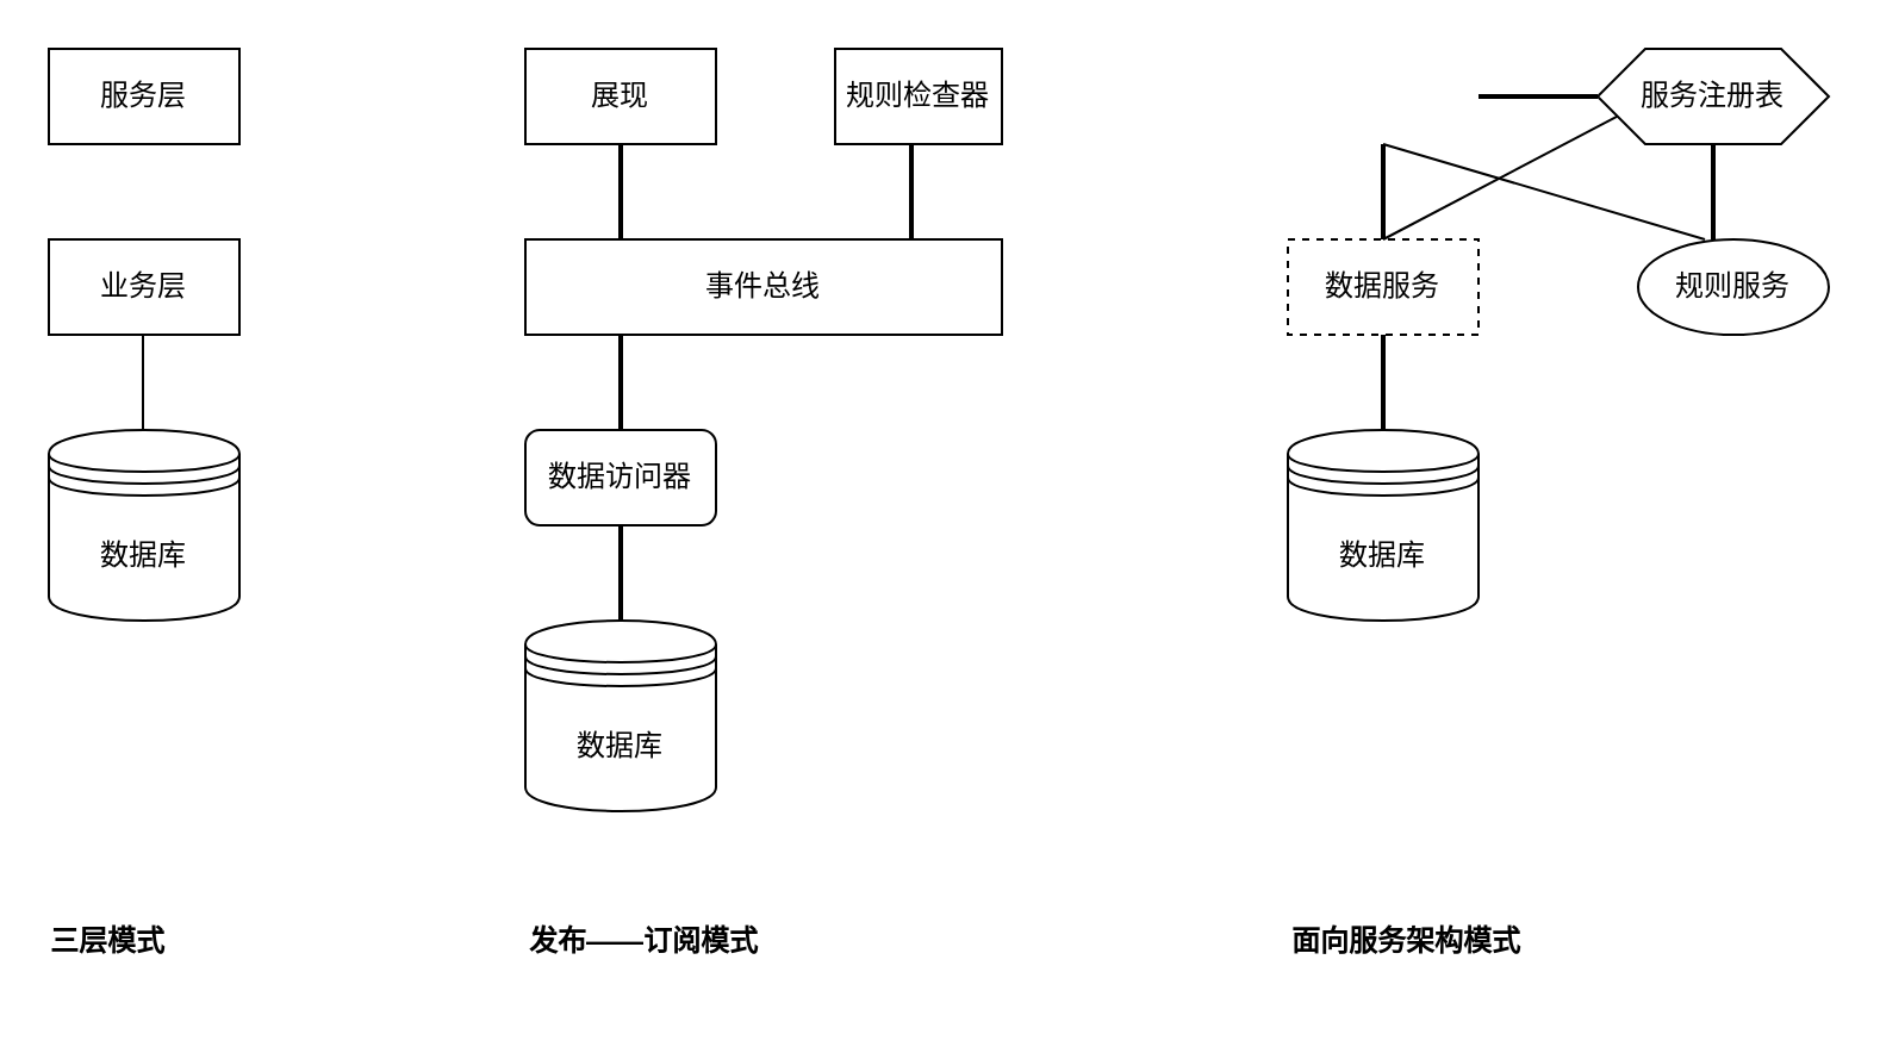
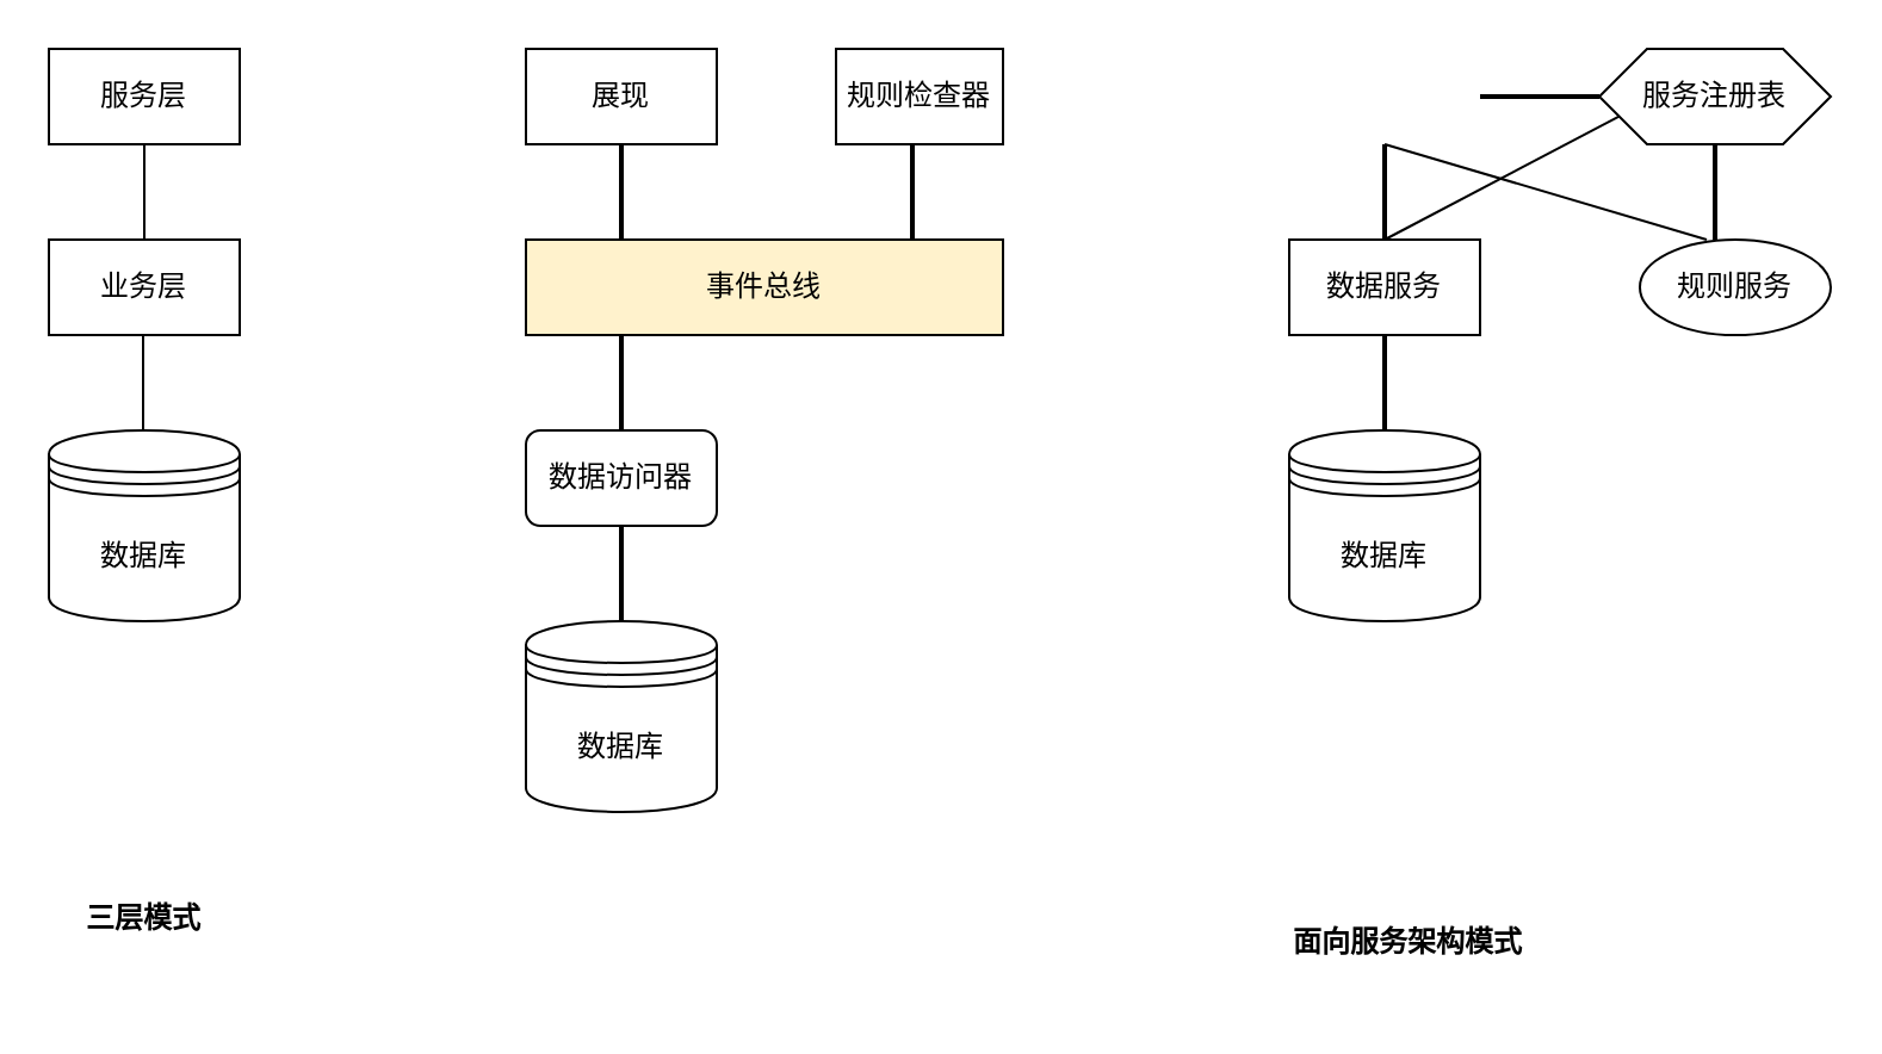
  <mxCell id="0" />
  <mxCell id="1" parent="0" />
  <mxCell id="2" value="" style="group" parent="1" vertex="1" connectable="0"><mxGeometry x="20" y="20" width="80" height="390" as="geometry" /></mxCell>
  <mxCell id="3" value="" style="group" parent="2" vertex="1" connectable="0"><mxGeometry width="80" height="320" as="geometry" /></mxCell>
  <mxCell id="4" value="" style="group" parent="3" vertex="1" connectable="0"><mxGeometry width="80" height="270" as="geometry" /></mxCell>
  <mxCell id="5" value="服务层" style="rounded=0;whiteSpace=wrap;html=1;" parent="4" vertex="1"><mxGeometry width="80" height="40" as="geometry" /></mxCell>
  <mxCell id="6" value="业务层" style="rounded=0;whiteSpace=wrap;html=1;" parent="4" vertex="1"><mxGeometry y="80" width="80" height="40" as="geometry" /></mxCell>
+ <mxCell id="7" value="" style="endArrow=none;html=1;exitX=0.5;exitY=0;exitDx=0;exitDy=0;entryX=0.5;entryY=1;entryDx=0;entryDy=0;" parent="4" source="6" target="5" edge="1"><mxGeometry width="50" height="50" relative="1" as="geometry"><mxPoint x="10" y="90" as="sourcePoint" /><mxPoint x="60" y="40" as="targetPoint" /></mxGeometry></mxCell>
  <mxCell id="8" value="" style="endArrow=none;html=1;exitX=0.5;exitY=0;exitDx=0;exitDy=0;entryX=0.5;entryY=1;entryDx=0;entryDy=0;" parent="4" edge="1"><mxGeometry width="50" height="50" relative="1" as="geometry"><mxPoint x="39.5" y="160" as="sourcePoint" /><mxPoint x="39.5" y="120" as="targetPoint" /></mxGeometry></mxCell>
  <mxCell id="9" value="数据库" style="shape=datastore;whiteSpace=wrap;html=1;" parent="4" vertex="1"><mxGeometry y="160" width="80" height="80" as="geometry" /></mxCell>
- <mxCell id="10" value="&lt;b&gt;三层模式&lt;/b&gt;" style="text;html=1;strokeColor=none;fillColor=none;align=center;verticalAlign=middle;whiteSpace=wrap;rounded=0;" parent="2" vertex="1"><mxGeometry y="360" width="50" height="30" as="geometry" /></mxCell>
+ <mxCell id="10" value="&lt;b&gt;三层模式&lt;/b&gt;" style="text;html=1;strokeColor=none;fillColor=none;align=center;verticalAlign=middle;whiteSpace=wrap;rounded=0;" parent="2" vertex="1"><mxGeometry x="15" y="350" width="50" height="30" as="geometry" /></mxCell>
  <mxCell id="11" value="" style="group" parent="1" vertex="1" connectable="0"><mxGeometry x="220" y="20" width="200" height="400" as="geometry" /></mxCell>
  <mxCell id="12" value="展现" style="rounded=0;whiteSpace=wrap;html=1;" parent="11" vertex="1"><mxGeometry width="80" height="40" as="geometry" /></mxCell>
  <mxCell id="13" value="规则检查器" style="rounded=0;whiteSpace=wrap;html=1;" parent="11" vertex="1"><mxGeometry x="130" width="70" height="40" as="geometry" /></mxCell>
- <mxCell id="14" value="事件总线" style="rounded=0;whiteSpace=wrap;html=1;" parent="11" vertex="1"><mxGeometry y="80" width="200" height="40" as="geometry" /></mxCell>
+ <mxCell id="14" value="事件总线" style="rounded=0;whiteSpace=wrap;html=1;fillColor=#fff2cc;" parent="11" vertex="1"><mxGeometry y="80" width="200" height="40" as="geometry" /></mxCell>
  <mxCell id="15" value="数据访问器" style="whiteSpace=wrap;html=1;rounded=1;" parent="11" vertex="1"><mxGeometry y="160" width="80" height="40" as="geometry" /></mxCell>
  <mxCell id="16" value="数据库" style="shape=datastore;whiteSpace=wrap;html=1;" parent="11" vertex="1"><mxGeometry y="240" width="80" height="80" as="geometry" /></mxCell>
- <mxCell id="17" value="&lt;b&gt;发布——订阅模式&lt;/b&gt;" style="text;html=1;strokeColor=none;fillColor=none;align=center;verticalAlign=middle;whiteSpace=wrap;rounded=0;" parent="11" vertex="1"><mxGeometry y="360" width="100" height="30" as="geometry" /></mxCell>
  <mxCell id="18" value="" style="line;strokeWidth=2;direction=south;html=1;" parent="11" vertex="1"><mxGeometry x="35" y="40" width="10" height="40" as="geometry" /></mxCell>
  <mxCell id="19" value="" style="line;strokeWidth=2;direction=south;html=1;" parent="11" vertex="1"><mxGeometry x="157" y="40" width="10" height="40" as="geometry" /></mxCell>
  <mxCell id="20" value="" style="line;strokeWidth=2;direction=south;html=1;" parent="11" vertex="1"><mxGeometry x="35" y="120" width="10" height="40" as="geometry" /></mxCell>
  <mxCell id="21" value="" style="line;strokeWidth=2;direction=south;html=1;" parent="11" vertex="1"><mxGeometry x="35" y="200" width="10" height="40" as="geometry" /></mxCell>
  <mxCell id="22" value="" style="group" vertex="1" connectable="0" parent="1"><mxGeometry x="540" y="20" width="227" height="390" as="geometry" /></mxCell>
  <mxCell id="23" value="数据库" style="shape=datastore;whiteSpace=wrap;html=1;" vertex="1" parent="22"><mxGeometry y="160" width="80" height="80" as="geometry" /></mxCell>
  <mxCell id="24" value="服务注册表" style="shape=hexagon;perimeter=hexagonPerimeter2;whiteSpace=wrap;html=1;fixedSize=1;" vertex="1" parent="22"><mxGeometry x="130" width="97" height="40" as="geometry" /></mxCell>
- <mxCell id="25" value="数据服务" style="rounded=0;whiteSpace=wrap;html=1;dashed=1;" vertex="1" parent="22"><mxGeometry y="80" width="80" height="40" as="geometry" /></mxCell>
+ <mxCell id="25" value="数据服务" style="rounded=0;whiteSpace=wrap;html=1;" vertex="1" parent="22"><mxGeometry y="80" width="80" height="40" as="geometry" /></mxCell>
  <mxCell id="26" value="规则服务" style="ellipse;whiteSpace=wrap;html=1;" vertex="1" parent="22"><mxGeometry x="147" y="80" width="80" height="40" as="geometry" /></mxCell>
  <mxCell id="27" value="" style="line;strokeWidth=2;direction=south;html=1;" vertex="1" parent="22"><mxGeometry x="35" y="40" width="10" height="40" as="geometry" /></mxCell>
  <mxCell id="28" value="" style="line;strokeWidth=2;direction=south;html=1;" vertex="1" parent="22"><mxGeometry x="35" y="120" width="10" height="40" as="geometry" /></mxCell>
  <mxCell id="29" value="" style="line;strokeWidth=2;direction=south;html=1;" vertex="1" parent="22"><mxGeometry x="173.5" y="40" width="10" height="40" as="geometry" /></mxCell>
  <mxCell id="30" value="" style="line;strokeWidth=2;html=1;" vertex="1" parent="22"><mxGeometry x="80" y="15" width="50" height="10" as="geometry" /></mxCell>
  <mxCell id="31" value="" style="endArrow=none;html=1;entryX=0;entryY=0.75;entryDx=0;entryDy=0;" edge="1" parent="22" target="24"><mxGeometry width="50" height="50" relative="1" as="geometry"><mxPoint x="40" y="80" as="sourcePoint" /><mxPoint x="90" y="30" as="targetPoint" /></mxGeometry></mxCell>
  <mxCell id="32" value="" style="endArrow=none;html=1;entryX=0.35;entryY=0;entryDx=0;entryDy=0;entryPerimeter=0;exitX=0;exitY=0.5;exitDx=0;exitDy=0;exitPerimeter=0;" edge="1" parent="22" source="27" target="26"><mxGeometry width="50" height="50" relative="1" as="geometry"><mxPoint x="100" y="80" as="sourcePoint" /><mxPoint x="150" y="30" as="targetPoint" /></mxGeometry></mxCell>
  <mxCell id="33" value="&lt;b&gt;面向服务架构模式&lt;/b&gt;" style="text;html=1;strokeColor=none;fillColor=none;align=center;verticalAlign=middle;whiteSpace=wrap;rounded=0;" vertex="1" parent="22"><mxGeometry y="360" width="100" height="30" as="geometry" /></mxCell>
